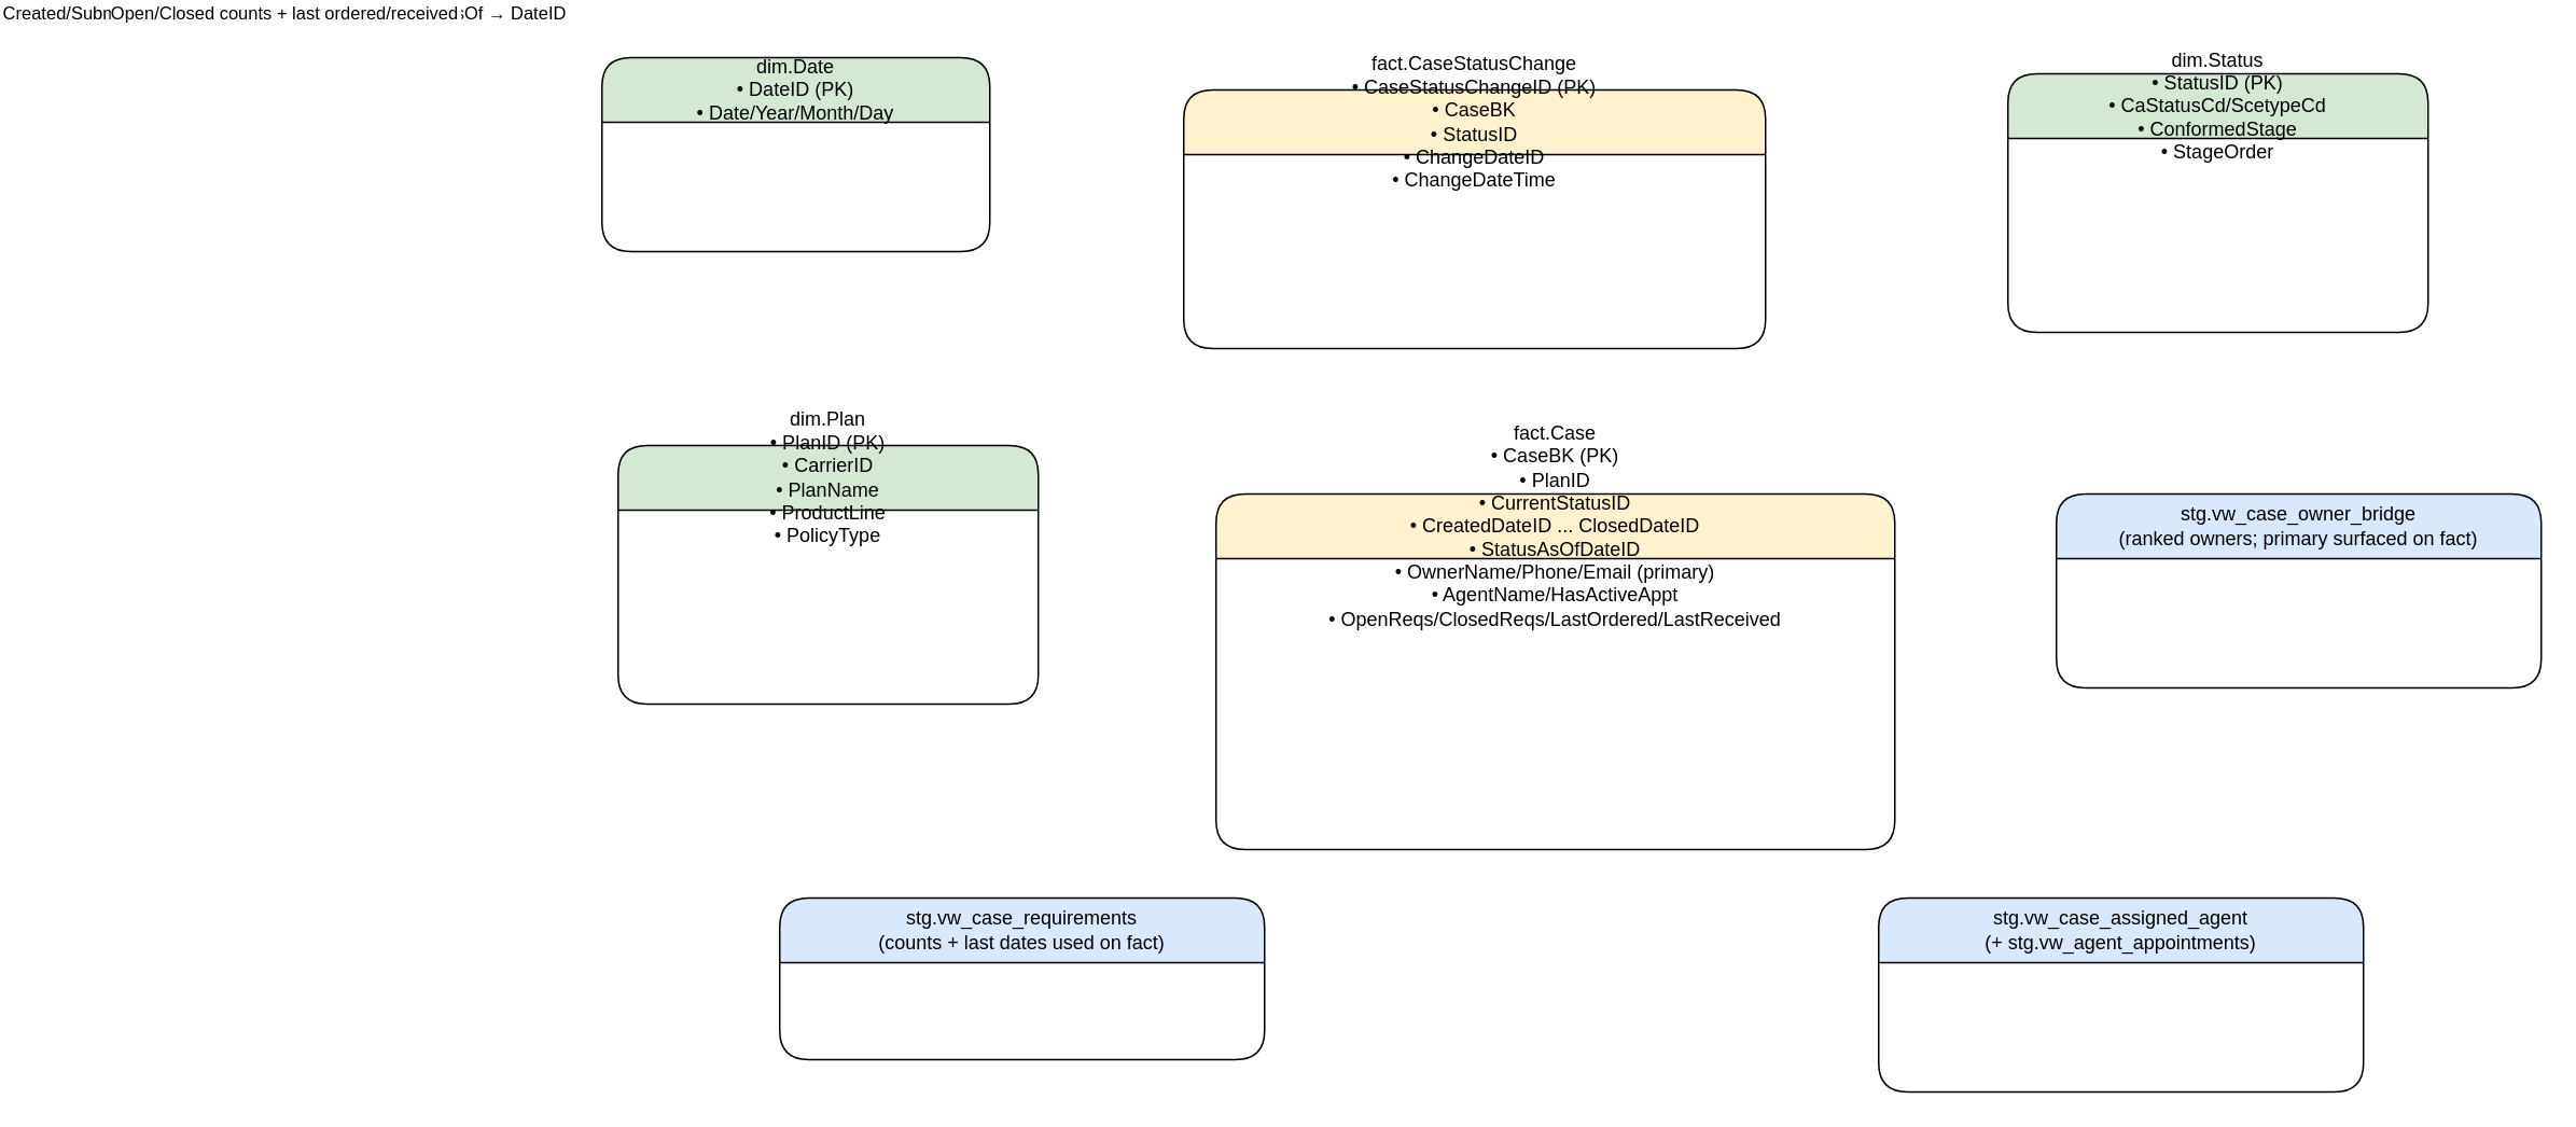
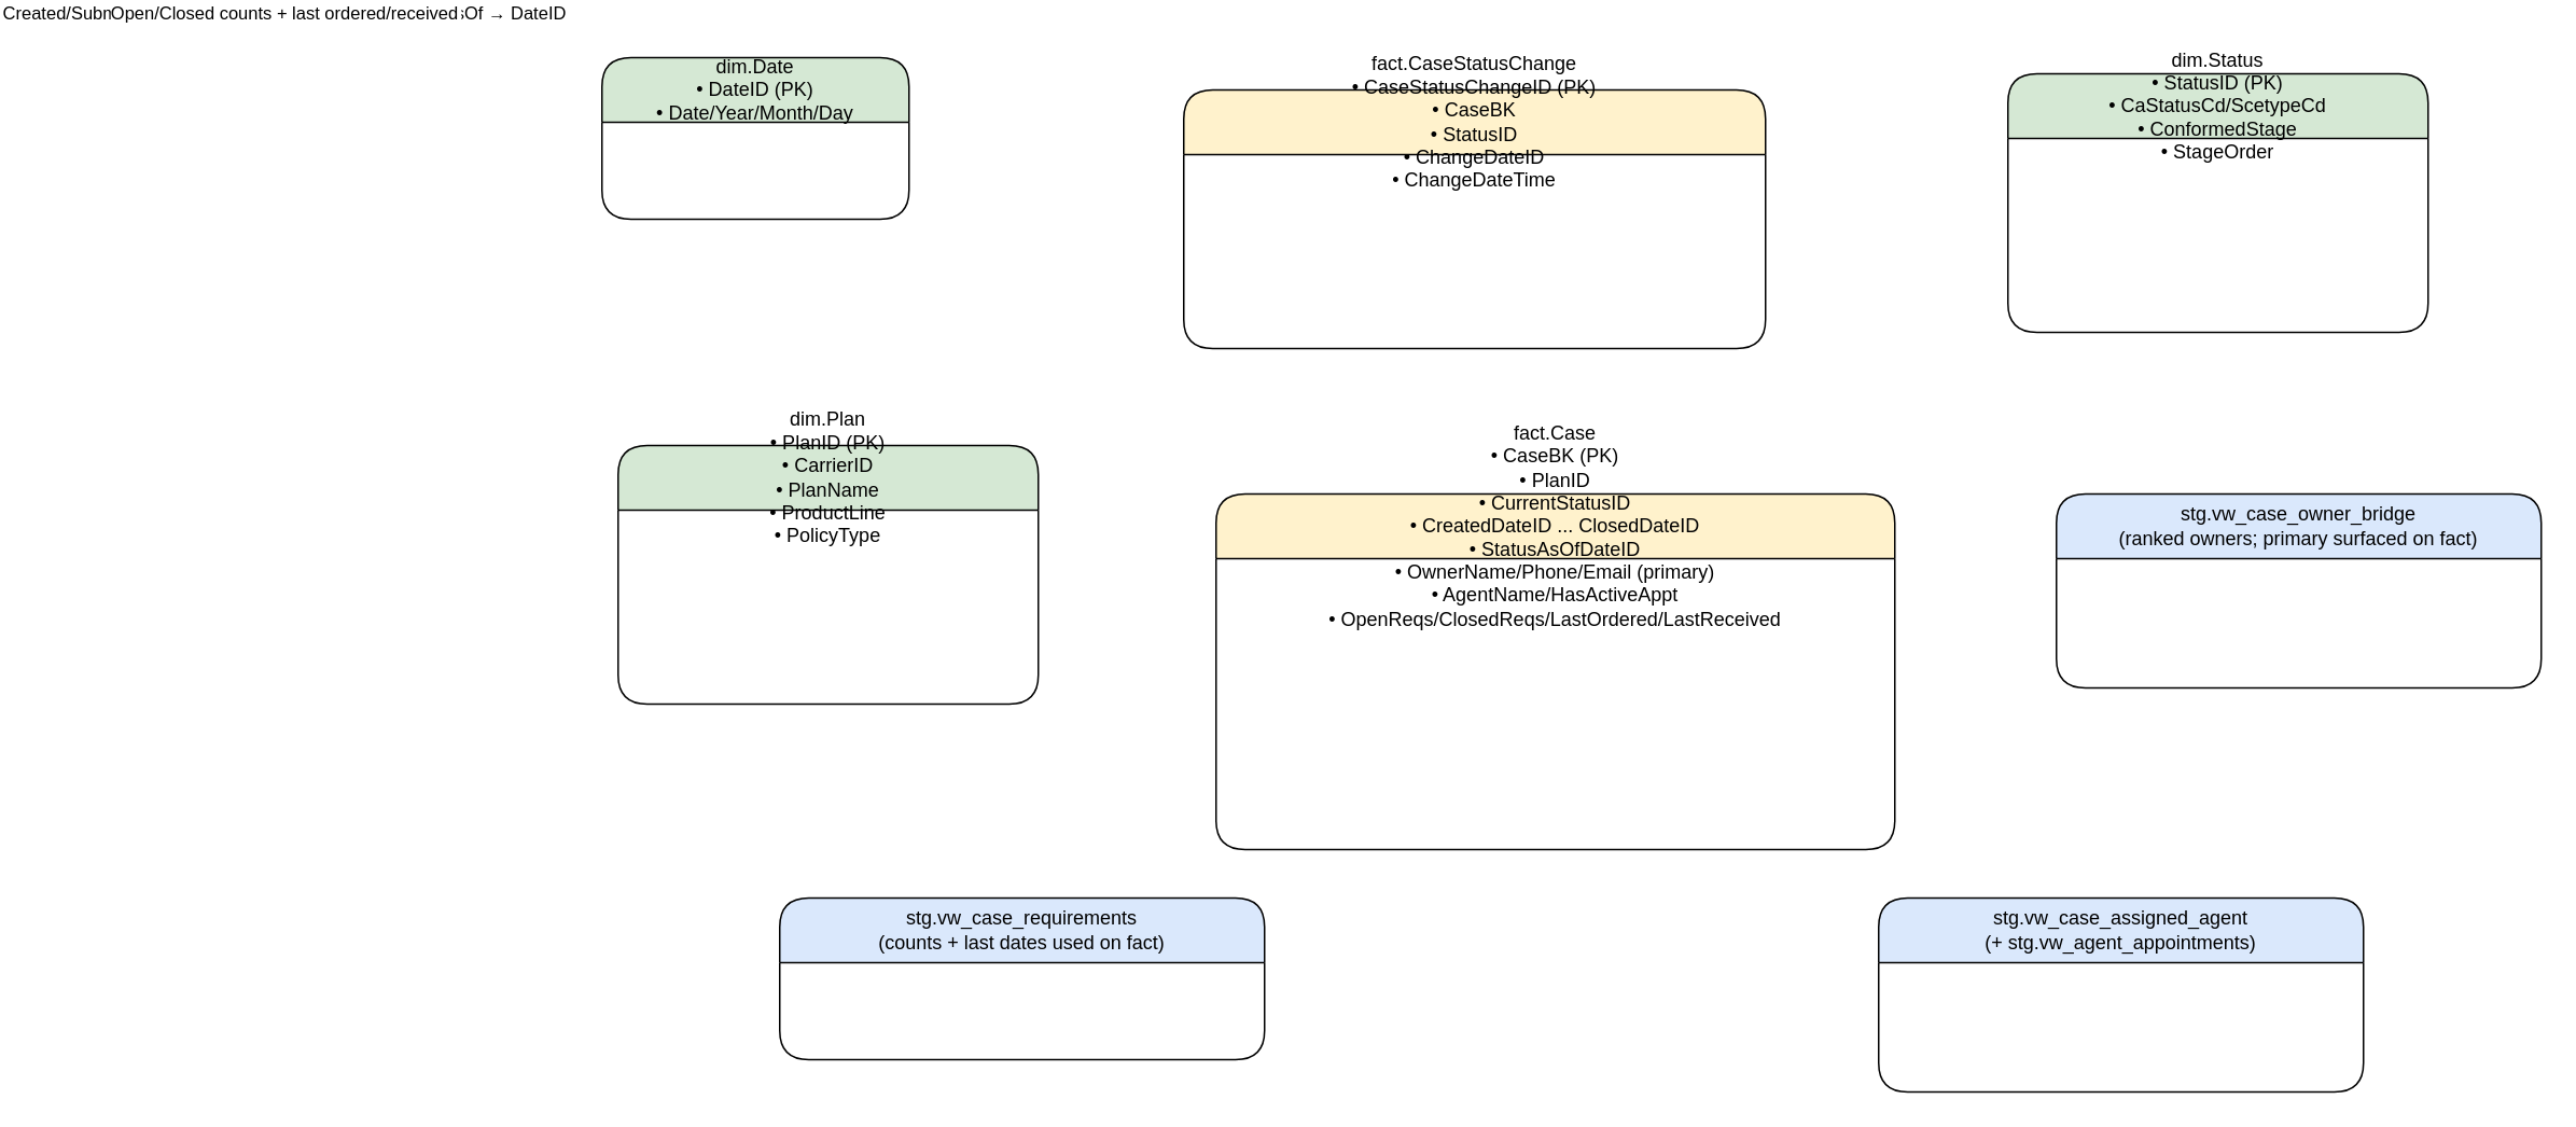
  <mxCell id="0" />
  <mxCell id="1" parent="0" />
  <mxCell id="2" value="fact.Case&#10;• CaseBK (PK)&#10;• PlanID&#10;• CurrentStatusID&#10;• CreatedDateID ... ClosedDateID&#10;• StatusAsOfDateID&#10;• OwnerName/Phone/Email (primary)&#10;• AgentName/HasActiveAppt&#10;• OpenReqs/ClosedReqs/LastOrdered/LastReceived" style="shape=swimlane;rounded=1;whiteSpace=wrap;horizontal=1;fillColor=#fff2cc" vertex="1" parent="1"><mxGeometry x="400" y="290" width="420" height="220" as="geometry" /></mxCell>
  <mxCell id="3" value="fact.CaseStatusChange&#10;• CaseStatusChangeID (PK)&#10;• CaseBK&#10;• StatusID&#10;• ChangeDateID&#10;• ChangeDateTime" style="shape=swimlane;rounded=1;whiteSpace=wrap;horizontal=1;fillColor=#fff2cc" vertex="1" parent="1"><mxGeometry x="380" y="40" width="360" height="160" as="geometry" /></mxCell>
  <mxCell id="4" value="dim.Plan&#10;• PlanID (PK)&#10;• CarrierID&#10;• PlanName&#10;• ProductLine&#10;• PolicyType" style="shape=swimlane;rounded=1;whiteSpace=wrap;horizontal=1;fillColor=#d5e8d4" vertex="1" parent="1"><mxGeometry x="30" y="260" width="260" height="160" as="geometry" /></mxCell>
  <mxCell id="5" value="dim.Status&#10;• StatusID (PK)&#10;• CaStatusCd/ScetypeCd&#10;• ConformedStage&#10;• StageOrder" style="shape=swimlane;rounded=1;whiteSpace=wrap;horizontal=1;fillColor=#d5e8d4" vertex="1" parent="1"><mxGeometry x="890" y="30" width="260" height="160" as="geometry" /></mxCell>
- <mxCell id="6" value="dim.Date&#10;• DateID (PK)&#10;• Date/Year/Month/Day" style="shape=swimlane;rounded=1;whiteSpace=wrap;horizontal=1;fillColor=#d5e8d4" vertex="1" parent="1"><mxGeometry x="20" y="20" width="240" height="120" as="geometry" /></mxCell>
+ <mxCell id="6" value="dim.Date&#10;• DateID (PK)&#10;• Date/Year/Month/Day" style="shape=swimlane;rounded=1;whiteSpace=wrap;horizontal=1;fillColor=#d5e8d4" vertex="1" parent="1"><mxGeometry x="20" y="20" width="190" height="100" as="geometry" /></mxCell>
  <mxCell id="7" value="stg.vw_case_owner_bridge&#10;(ranked owners; primary surfaced on fact)" style="shape=swimlane;rounded=1;whiteSpace=wrap;horizontal=1;fillColor=#dae8fc" vertex="1" parent="1"><mxGeometry x="920" y="290" width="300" height="120" as="geometry" /></mxCell>
  <mxCell id="8" value="stg.vw_case_assigned_agent&#10;(+ stg.vw_agent_appointments)" style="shape=swimlane;rounded=1;whiteSpace=wrap;horizontal=1;fillColor=#dae8fc" vertex="1" parent="1"><mxGeometry x="810" y="540" width="300" height="120" as="geometry" /></mxCell>
  <mxCell id="9" value="stg.vw_case_requirements&#10;(counts + last dates used on fact)" style="shape=swimlane;rounded=1;whiteSpace=wrap;horizontal=1;fillColor=#dae8fc" vertex="1" parent="1"><mxGeometry x="130" y="540" width="300" height="100" as="geometry" /></mxCell>
  <mxCell id="10" style="endArrow=block;exitX=0;exitY=0.5;entryX=1;entryY=0.5;" edge="1" parent="1" source="2" target="4" />
  <mxCell id="11" style="endArrow=block;" edge="1" parent="1" source="2" target="5" />
  <mxCell id="12" value="Created/Submitted/Signed/Issued/Placed/Closed/StatusAsOf → DateID" style="endArrow=block;dashed=1;" edge="1" parent="1" source="2" target="6" />
  <mxCell id="13" style="endArrow=block;" edge="1" parent="1" source="3" target="5" />
  <mxCell id="14" value="ChangeDateID" style="endArrow=block;dashed=1;" edge="1" parent="1" source="3" target="6" />
  <mxCell id="15" value="Primary owner (rank=1) + contact" style="endArrow=block;dashed=1;" edge="1" parent="1" source="7" target="2" />
  <mxCell id="16" value="Assigned agent + HasActiveAppt" style="endArrow=block;dashed=1;" edge="1" parent="1" source="8" target="2" />
  <mxCell id="17" value="Open/Closed counts + last ordered/received" style="endArrow=block;dashed=1;" edge="1" parent="1" source="9" target="2" />
